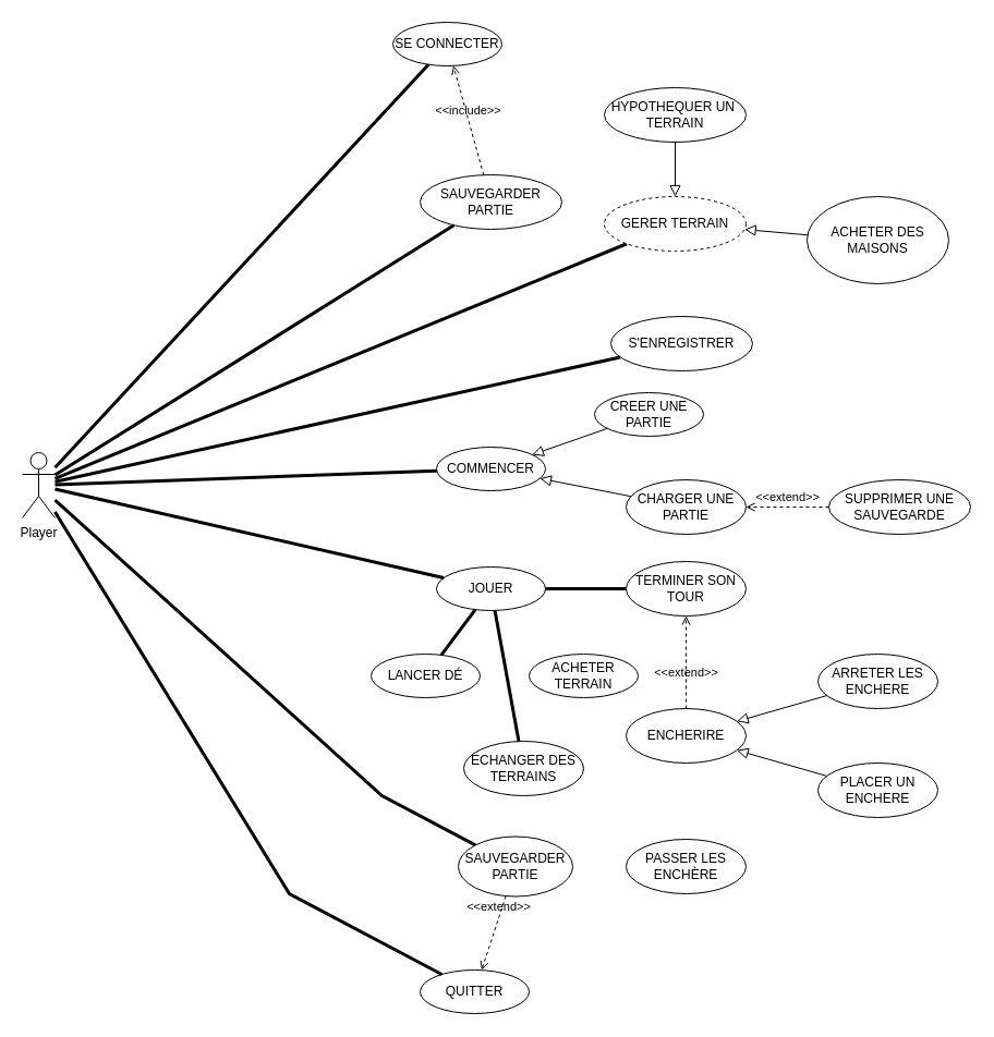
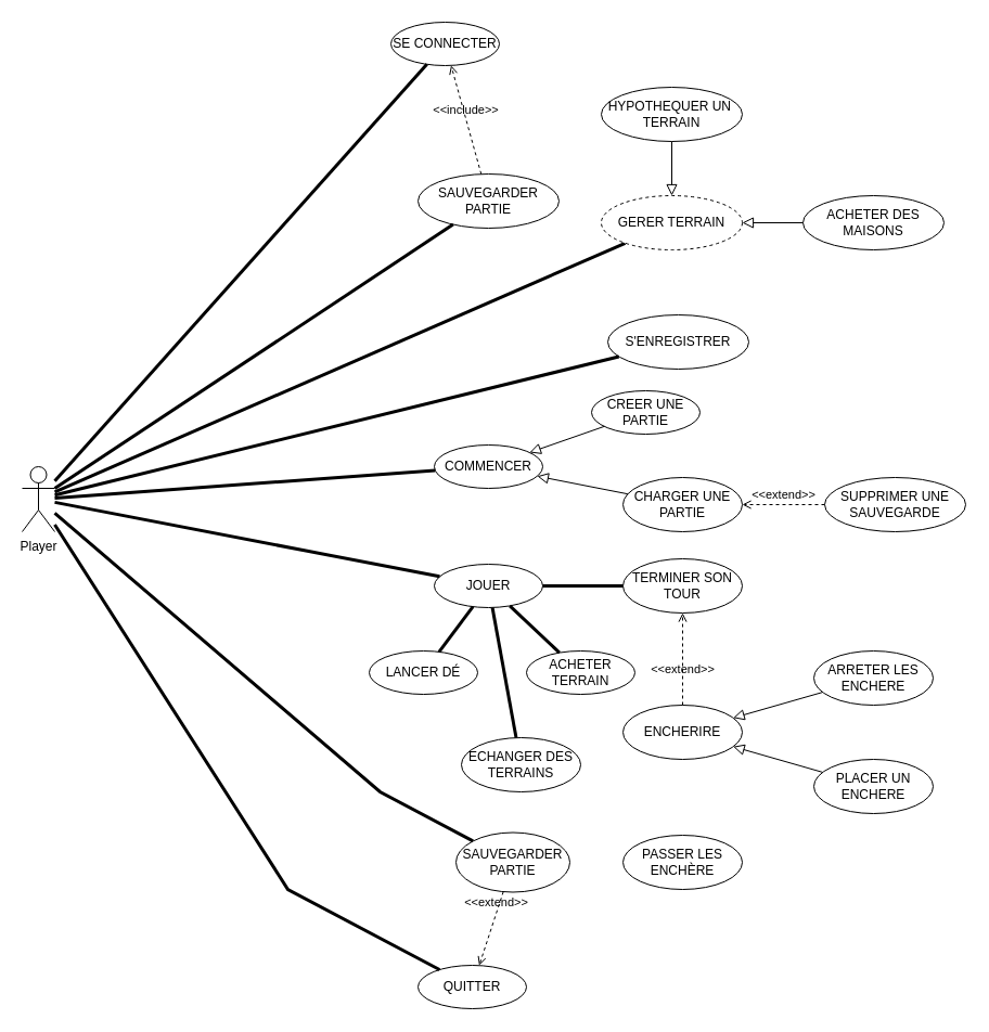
  <mxCell id="0" />
  <mxCell id="1" parent="0" />
- <mxCell id="2" value="Player" style="shape=umlActor;verticalLabelPosition=bottom;verticalAlign=top;html=1;outlineConnect=0;" vertex="1" parent="1"><mxGeometry x="20" y="415" width="30" height="60" as="geometry" /></mxCell>
+ <mxCell id="2" value="Player" style="shape=umlActor;verticalLabelPosition=bottom;verticalAlign=top;html=1;outlineConnect=0;" vertex="1" parent="1"><mxGeometry x="20" y="430" width="30" height="60" as="geometry" /></mxCell>
  <mxCell id="3" value="CREER UNE PARTIE" style="ellipse;whiteSpace=wrap;html=1;" vertex="1" parent="1"><mxGeometry x="545" y="360" width="100" height="40" as="geometry" /></mxCell>
  <mxCell id="4" value="COMMENCER" style="ellipse;whiteSpace=wrap;html=1;" vertex="1" parent="1"><mxGeometry x="400" y="410" width="100" height="40" as="geometry" /></mxCell>
  <mxCell id="5" value="CHARGER UNE PARTIE" style="ellipse;whiteSpace=wrap;html=1;" vertex="1" parent="1"><mxGeometry x="574" y="440" width="110" height="50" as="geometry" /></mxCell>
  <mxCell id="6" value="" style="endArrow=none;startArrow=none;endFill=0;startFill=0;endSize=8;html=1;verticalAlign=bottom;labelBackgroundColor=none;strokeWidth=3;rounded=0;" edge="1" parent="1" source="2" target="4"><mxGeometry width="160" relative="1" as="geometry"><mxPoint x="370" y="390" as="sourcePoint" /><mxPoint x="530" y="390" as="targetPoint" /></mxGeometry></mxCell>
  <mxCell id="7" value="" style="endArrow=block;html=1;rounded=0;align=center;verticalAlign=bottom;endFill=0;labelBackgroundColor=none;endSize=8;" edge="1" parent="1" source="3" target="4"><mxGeometry relative="1" as="geometry"><mxPoint x="370" y="390" as="sourcePoint" /><mxPoint x="530" y="390" as="targetPoint" /></mxGeometry></mxCell>
  <mxCell id="8" value="" style="resizable=0;html=1;align=center;verticalAlign=top;labelBackgroundColor=none;" connectable="0" vertex="1" parent="7"><mxGeometry relative="1" as="geometry" /></mxCell>
  <mxCell id="9" value="" style="endArrow=block;html=1;rounded=0;align=center;verticalAlign=bottom;endFill=0;labelBackgroundColor=none;endSize=8;" edge="1" parent="1" source="5" target="4"><mxGeometry relative="1" as="geometry"><mxPoint x="650" y="404" as="sourcePoint" /><mxPoint x="574" y="450" as="targetPoint" /></mxGeometry></mxCell>
  <mxCell id="10" value="" style="resizable=0;html=1;align=center;verticalAlign=top;labelBackgroundColor=none;" connectable="0" vertex="1" parent="9"><mxGeometry relative="1" as="geometry" /></mxCell>
  <mxCell id="11" value="SAUVEGARDER PARTIE" style="ellipse;whiteSpace=wrap;html=1;" vertex="1" parent="1"><mxGeometry x="385" y="160" width="130" height="50" as="geometry" /></mxCell>
  <mxCell id="12" value="" style="endArrow=none;startArrow=none;endFill=0;startFill=0;endSize=8;html=1;verticalAlign=bottom;labelBackgroundColor=none;strokeWidth=3;rounded=0;" edge="1" parent="1" source="2" target="11"><mxGeometry width="160" relative="1" as="geometry"><mxPoint x="300" y="380" as="sourcePoint" /><mxPoint x="420" y="380" as="targetPoint" /></mxGeometry></mxCell>
  <mxCell id="13" value="SE CONNECTER" style="ellipse;whiteSpace=wrap;html=1;" vertex="1" parent="1"><mxGeometry x="360" y="20" width="100" height="40" as="geometry" /></mxCell>
  <mxCell id="14" value="&amp;lt;&amp;lt;include&amp;gt;&amp;gt;" style="html=1;verticalAlign=bottom;labelBackgroundColor=none;endArrow=open;endFill=0;dashed=1;rounded=0;" edge="1" parent="1" source="11" target="13"><mxGeometry width="160" relative="1" as="geometry"><mxPoint x="370" y="390" as="sourcePoint" /><mxPoint x="530" y="390" as="targetPoint" /></mxGeometry></mxCell>
  <mxCell id="15" value="S'ENREGISTRER" style="ellipse;whiteSpace=wrap;html=1;" vertex="1" parent="1"><mxGeometry x="560" y="290" width="130" height="50" as="geometry" /></mxCell>
  <mxCell id="16" value="" style="endArrow=none;startArrow=none;endFill=0;startFill=0;endSize=8;html=1;verticalAlign=bottom;labelBackgroundColor=none;strokeWidth=3;rounded=0;" edge="1" parent="1" source="2" target="15"><mxGeometry width="160" relative="1" as="geometry"><mxPoint x="290" y="399.13" as="sourcePoint" /><mxPoint x="410" y="399.13" as="targetPoint" /></mxGeometry></mxCell>
  <mxCell id="17" value="" style="endArrow=none;startArrow=none;endFill=0;startFill=0;endSize=8;html=1;verticalAlign=bottom;labelBackgroundColor=none;strokeWidth=3;rounded=0;" edge="1" parent="1" source="2" target="13"><mxGeometry width="160" relative="1" as="geometry"><mxPoint x="315" y="377" as="sourcePoint" /><mxPoint x="435" y="383" as="targetPoint" /></mxGeometry></mxCell>
  <mxCell id="18" value="SUPPRIMER UNE SAUVEGARDE" style="ellipse;whiteSpace=wrap;html=1;" vertex="1" parent="1"><mxGeometry x="760" y="440" width="130" height="50" as="geometry" /></mxCell>
  <mxCell id="19" value="&amp;lt;&amp;lt;extend&amp;gt;&amp;gt;" style="html=1;verticalAlign=bottom;labelBackgroundColor=none;endArrow=open;endFill=0;dashed=1;rounded=0;" edge="1" parent="1" source="18" target="5"><mxGeometry width="160" relative="1" as="geometry"><mxPoint x="710" y="390" as="sourcePoint" /><mxPoint x="870" y="390" as="targetPoint" /></mxGeometry></mxCell>
  <mxCell id="20" value="JOUER" style="ellipse;whiteSpace=wrap;html=1;" vertex="1" parent="1"><mxGeometry x="400" y="520" width="100" height="40" as="geometry" /></mxCell>
  <mxCell id="21" value="" style="endArrow=none;startArrow=none;endFill=0;startFill=0;endSize=8;html=1;verticalAlign=bottom;labelBackgroundColor=none;strokeWidth=3;rounded=0;" edge="1" parent="1" source="2" target="20"><mxGeometry width="160" relative="1" as="geometry"><mxPoint x="320" y="480" as="sourcePoint" /><mxPoint x="440" y="486" as="targetPoint" /></mxGeometry></mxCell>
  <mxCell id="22" value="LANCER DÉ" style="ellipse;whiteSpace=wrap;html=1;" vertex="1" parent="1"><mxGeometry x="340" y="600" width="100" height="40" as="geometry" /></mxCell>
  <mxCell id="23" value="" style="endArrow=none;startArrow=none;endFill=0;startFill=0;endSize=8;html=1;verticalAlign=bottom;labelBackgroundColor=none;strokeWidth=3;rounded=0;" edge="1" parent="1" source="20" target="22"><mxGeometry width="160" relative="1" as="geometry"><mxPoint x="340" y="540" as="sourcePoint" /><mxPoint x="484" y="633" as="targetPoint" /></mxGeometry></mxCell>
  <mxCell id="24" value="ACHETER TERRAIN" style="ellipse;whiteSpace=wrap;html=1;" vertex="1" parent="1"><mxGeometry x="485" y="600" width="100" height="40" as="geometry" /></mxCell>
+ <mxCell id="25" value="" style="endArrow=none;startArrow=none;endFill=0;startFill=0;endSize=8;html=1;verticalAlign=bottom;labelBackgroundColor=none;strokeWidth=3;rounded=0;" edge="1" parent="1" source="20" target="24"><mxGeometry width="160" relative="1" as="geometry"><mxPoint x="620" y="570" as="sourcePoint" /><mxPoint x="590" y="630" as="targetPoint" /></mxGeometry></mxCell>
  <mxCell id="26" value="TERMINER SON TOUR" style="ellipse;whiteSpace=wrap;html=1;" vertex="1" parent="1"><mxGeometry x="574" y="515" width="110" height="50" as="geometry" /></mxCell>
  <mxCell id="27" value="" style="endArrow=none;startArrow=none;endFill=0;startFill=0;endSize=8;html=1;verticalAlign=bottom;labelBackgroundColor=none;strokeWidth=3;rounded=0;" edge="1" parent="1" source="20" target="26"><mxGeometry width="160" relative="1" as="geometry"><mxPoint x="560" y="540" as="sourcePoint" /><mxPoint x="590" y="602" as="targetPoint" /></mxGeometry></mxCell>
  <mxCell id="28" value="ENCHERIRE" style="ellipse;whiteSpace=wrap;html=1;" vertex="1" parent="1"><mxGeometry x="574" y="650" width="110" height="50" as="geometry" /></mxCell>
  <mxCell id="29" value="&amp;lt;&amp;lt;extend&amp;gt;&amp;gt;" style="html=1;verticalAlign=bottom;labelBackgroundColor=none;endArrow=open;endFill=0;dashed=1;rounded=0;" edge="1" parent="1" source="28" target="26"><mxGeometry x="-0.429" width="160" relative="1" as="geometry"><mxPoint x="785" y="610" as="sourcePoint" /><mxPoint x="690" y="610" as="targetPoint" /><mxPoint as="offset" /></mxGeometry></mxCell>
  <mxCell id="30" value="PLACER UN ENCHERE" style="ellipse;whiteSpace=wrap;html=1;" vertex="1" parent="1"><mxGeometry x="750" y="700" width="110" height="50" as="geometry" /></mxCell>
  <mxCell id="31" value="" style="endArrow=block;html=1;rounded=0;align=center;verticalAlign=bottom;endFill=0;labelBackgroundColor=none;endSize=8;" edge="1" parent="1" source="30" target="28"><mxGeometry relative="1" as="geometry"><mxPoint x="655" y="745" as="sourcePoint" /><mxPoint x="585" y="720" as="targetPoint" /></mxGeometry></mxCell>
  <mxCell id="32" value="" style="resizable=0;html=1;align=center;verticalAlign=top;labelBackgroundColor=none;" connectable="0" vertex="1" parent="31"><mxGeometry relative="1" as="geometry" /></mxCell>
  <mxCell id="33" value="PASSER LES ENCHÈRE" style="ellipse;whiteSpace=wrap;html=1;" vertex="1" parent="1"><mxGeometry x="574" y="770" width="110" height="50" as="geometry" /></mxCell>
  <mxCell id="34" value="ARRETER LES ENCHERE" style="ellipse;whiteSpace=wrap;html=1;" vertex="1" parent="1"><mxGeometry x="750" y="600" width="110" height="50" as="geometry" /></mxCell>
  <mxCell id="35" value="" style="endArrow=block;html=1;rounded=0;align=center;verticalAlign=bottom;endFill=0;labelBackgroundColor=none;endSize=8;" edge="1" parent="1" source="34" target="28"><mxGeometry relative="1" as="geometry"><mxPoint x="802" y="739" as="sourcePoint" /><mxPoint x="760" y="695" as="targetPoint" /></mxGeometry></mxCell>
  <mxCell id="36" value="" style="resizable=0;html=1;align=center;verticalAlign=top;labelBackgroundColor=none;" connectable="0" vertex="1" parent="35"><mxGeometry relative="1" as="geometry" /></mxCell>
  <mxCell id="37" value="ECHANGER DES TERRAINS" style="ellipse;whiteSpace=wrap;html=1;" vertex="1" parent="1"><mxGeometry x="425" y="680" width="110" height="50" as="geometry" /></mxCell>
  <mxCell id="38" value="" style="endArrow=none;startArrow=none;endFill=0;startFill=0;endSize=8;html=1;verticalAlign=bottom;labelBackgroundColor=none;strokeWidth=3;rounded=0;" edge="1" parent="1" source="20" target="37"><mxGeometry width="160" relative="1" as="geometry"><mxPoint x="464" y="650" as="sourcePoint" /><mxPoint x="510" y="694" as="targetPoint" /></mxGeometry></mxCell>
  <mxCell id="39" value="" style="endArrow=none;startArrow=none;endFill=0;startFill=0;endSize=8;html=1;verticalAlign=bottom;labelBackgroundColor=none;strokeWidth=3;rounded=0;" edge="1" parent="1" source="2" target="40"><mxGeometry width="160" relative="1" as="geometry"><mxPoint x="320" y="340" as="sourcePoint" /><mxPoint x="613" y="254" as="targetPoint" /></mxGeometry></mxCell>
  <mxCell id="40" value="GERER TERRAIN" style="ellipse;whiteSpace=wrap;html=1;dashed=1;" vertex="1" parent="1"><mxGeometry x="554" y="180" width="130" height="50" as="geometry" /></mxCell>
  <mxCell id="41" value="HYPOTHEQUER UN&amp;nbsp; TERRAIN" style="ellipse;whiteSpace=wrap;html=1;" vertex="1" parent="1"><mxGeometry x="554" y="80" width="130" height="50" as="geometry" /></mxCell>
  <mxCell id="42" value="" style="endArrow=block;html=1;rounded=0;align=center;verticalAlign=bottom;endFill=0;labelBackgroundColor=none;endSize=8;" edge="1" parent="1" source="41" target="40"><mxGeometry relative="1" as="geometry"><mxPoint x="839.5" y="120" as="sourcePoint" /><mxPoint x="770.5" y="144" as="targetPoint" /></mxGeometry></mxCell>
  <mxCell id="43" value="" style="resizable=0;html=1;align=center;verticalAlign=top;labelBackgroundColor=none;" connectable="0" vertex="1" parent="42"><mxGeometry relative="1" as="geometry" /></mxCell>
- <mxCell id="44" value="ACHETER DES MAISONS" style="ellipse;whiteSpace=wrap;html=1;" vertex="1" parent="1"><mxGeometry x="740" y="180" width="130" height="80" as="geometry" /></mxCell>
+ <mxCell id="44" value="ACHETER DES MAISONS" style="ellipse;whiteSpace=wrap;html=1;" vertex="1" parent="1"><mxGeometry x="740" y="180" width="130" height="50" as="geometry" /></mxCell>
  <mxCell id="45" value="" style="endArrow=block;html=1;rounded=0;align=center;verticalAlign=bottom;endFill=0;labelBackgroundColor=none;endSize=8;" edge="1" parent="1" source="44" target="40"><mxGeometry relative="1" as="geometry"><mxPoint x="750" y="130" as="sourcePoint" /><mxPoint x="750" y="180" as="targetPoint" /></mxGeometry></mxCell>
  <mxCell id="46" value="" style="resizable=0;html=1;align=center;verticalAlign=top;labelBackgroundColor=none;" connectable="0" vertex="1" parent="45"><mxGeometry relative="1" as="geometry" /></mxCell>
  <mxCell id="47" value="QUITTER" style="ellipse;whiteSpace=wrap;html=1;" vertex="1" parent="1"><mxGeometry x="385" y="890" width="100" height="40" as="geometry" /></mxCell>
  <mxCell id="48" value="" style="endArrow=none;startArrow=none;endFill=0;startFill=0;endSize=8;html=1;verticalAlign=bottom;labelBackgroundColor=none;strokeWidth=3;rounded=0;" edge="1" parent="1" source="2" target="47"><mxGeometry width="160" relative="1" as="geometry"><mxPoint x="200" y="628.5" as="sourcePoint" /><mxPoint x="344" y="721.5" as="targetPoint" /><Array as="points"><mxPoint x="265" y="820" /></Array></mxGeometry></mxCell>
  <mxCell id="49" value="SAUVEGARDER&lt;br&gt;PARTIE" style="ellipse;whiteSpace=wrap;html=1;" vertex="1" parent="1"><mxGeometry x="420" y="767.5" width="105" height="55" as="geometry" /></mxCell>
  <mxCell id="50" value="" style="endArrow=none;startArrow=none;endFill=0;startFill=0;endSize=8;html=1;verticalAlign=bottom;labelBackgroundColor=none;strokeWidth=3;rounded=0;" edge="1" parent="1" source="2" target="49"><mxGeometry width="160" relative="1" as="geometry"><mxPoint x="275" y="460" as="sourcePoint" /><mxPoint x="405" y="868" as="targetPoint" /><Array as="points"><mxPoint x="350" y="730" /></Array></mxGeometry></mxCell>
  <mxCell id="51" value="&amp;lt;&amp;lt;extend&amp;gt;&amp;gt;" style="html=1;verticalAlign=bottom;labelBackgroundColor=none;endArrow=open;endFill=0;dashed=1;rounded=0;" edge="1" parent="1" source="49" target="47"><mxGeometry x="-0.429" width="160" relative="1" as="geometry"><mxPoint x="515" y="930" as="sourcePoint" /><mxPoint x="515" y="845" as="targetPoint" /><mxPoint as="offset" /></mxGeometry></mxCell>
